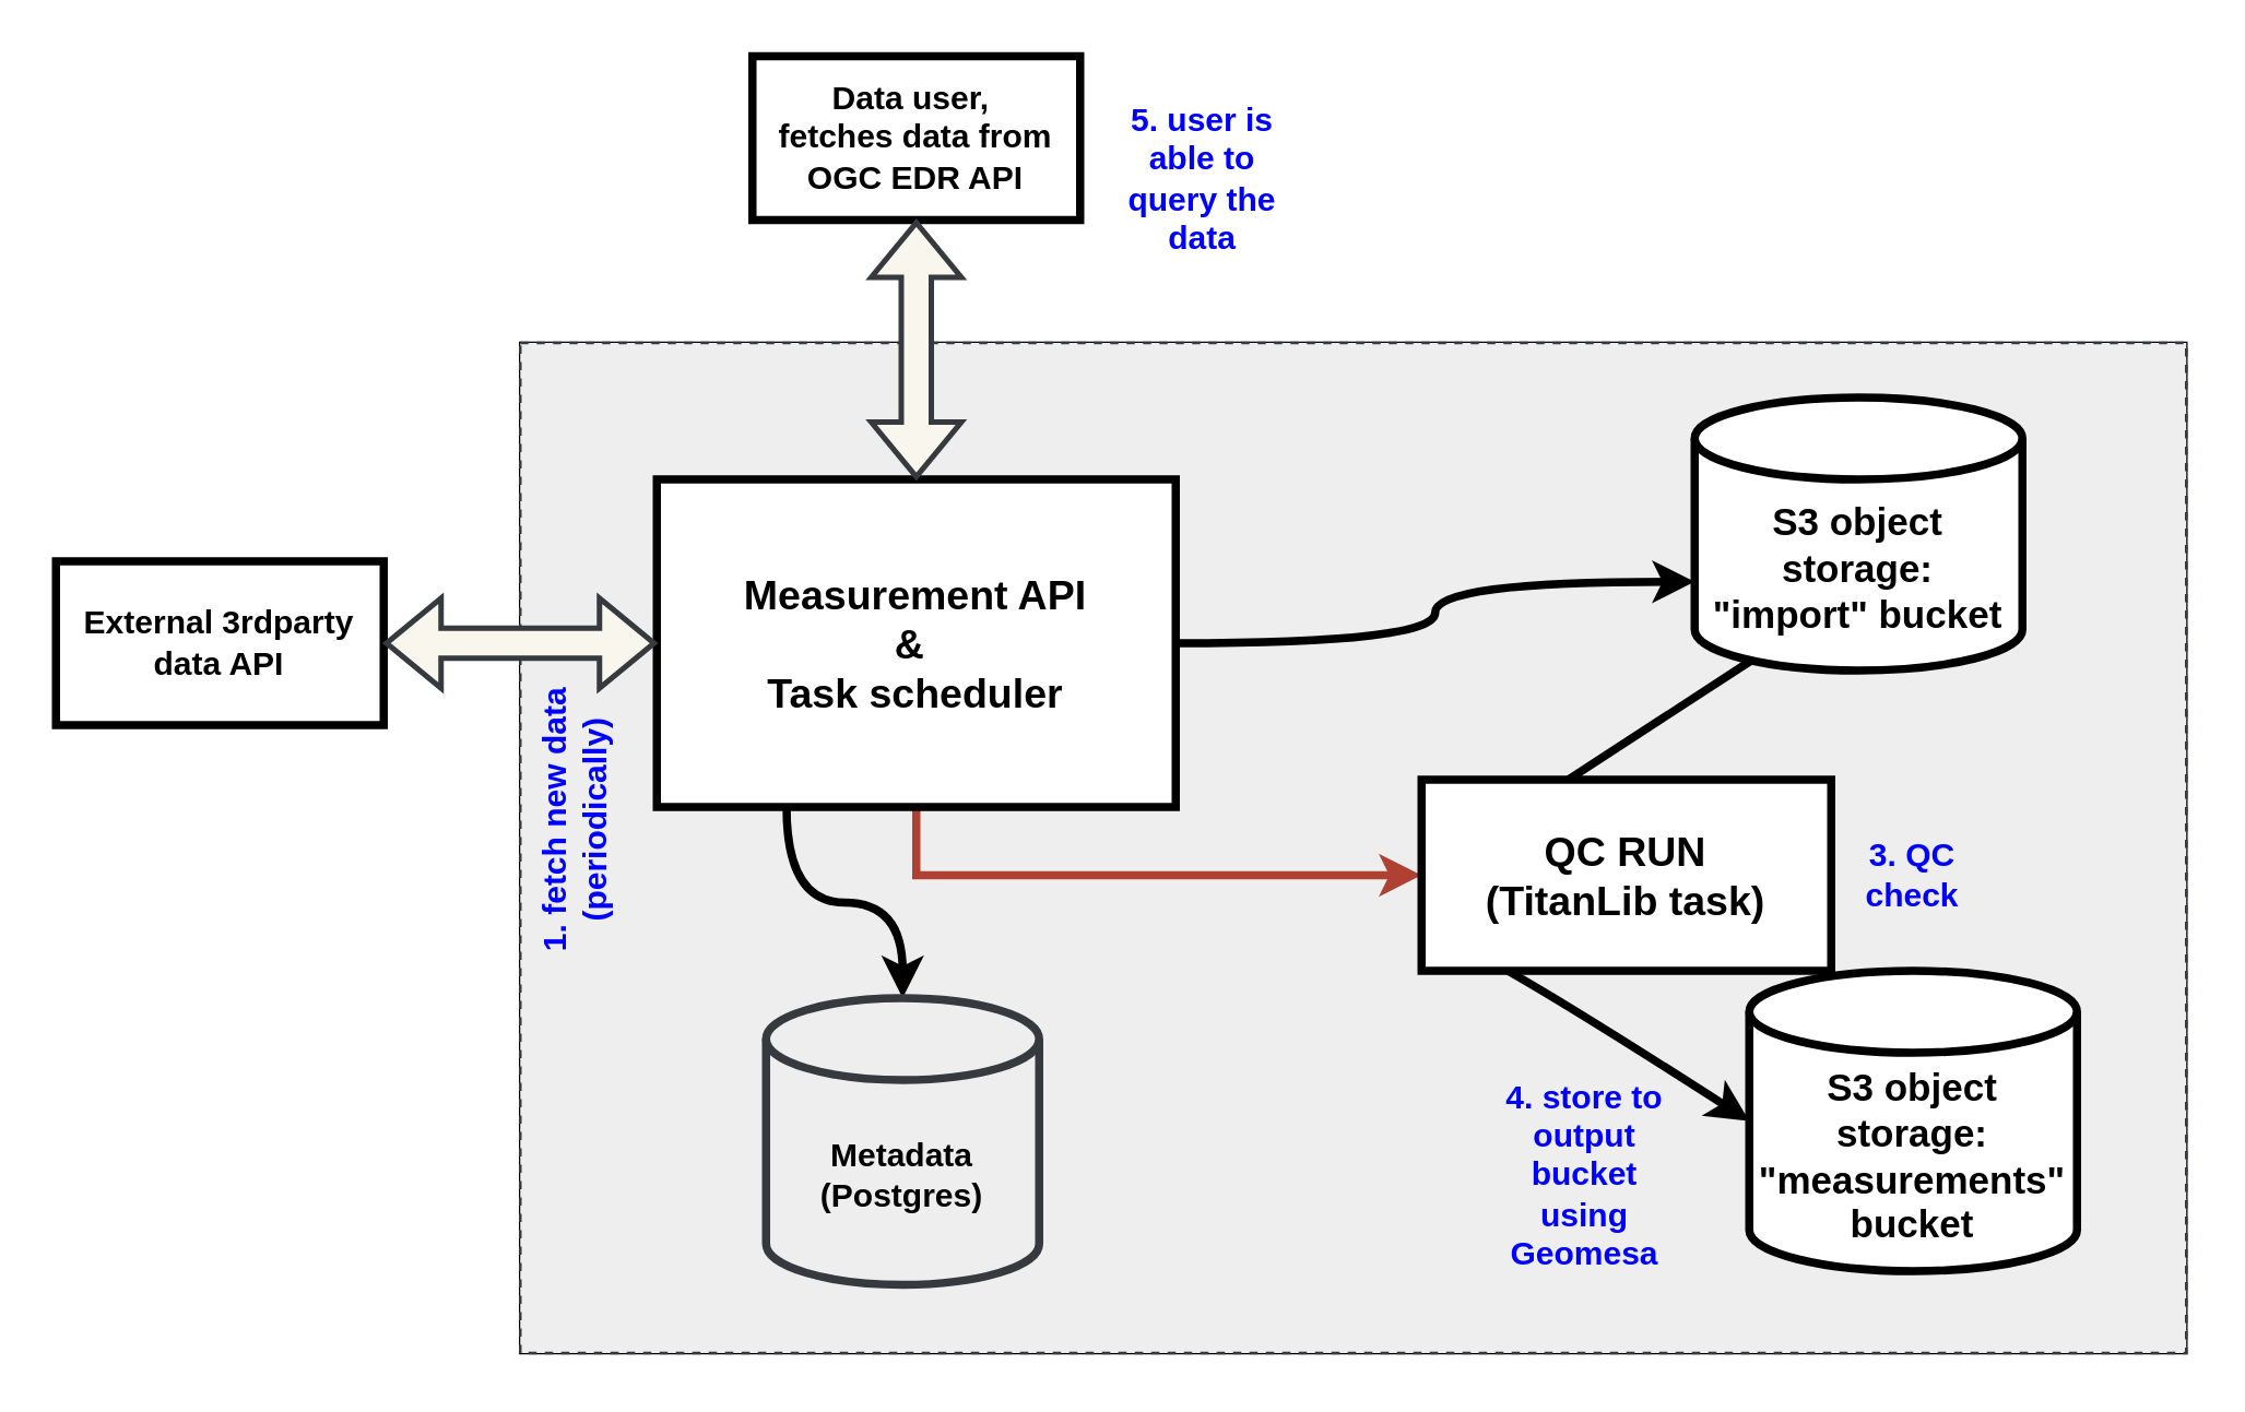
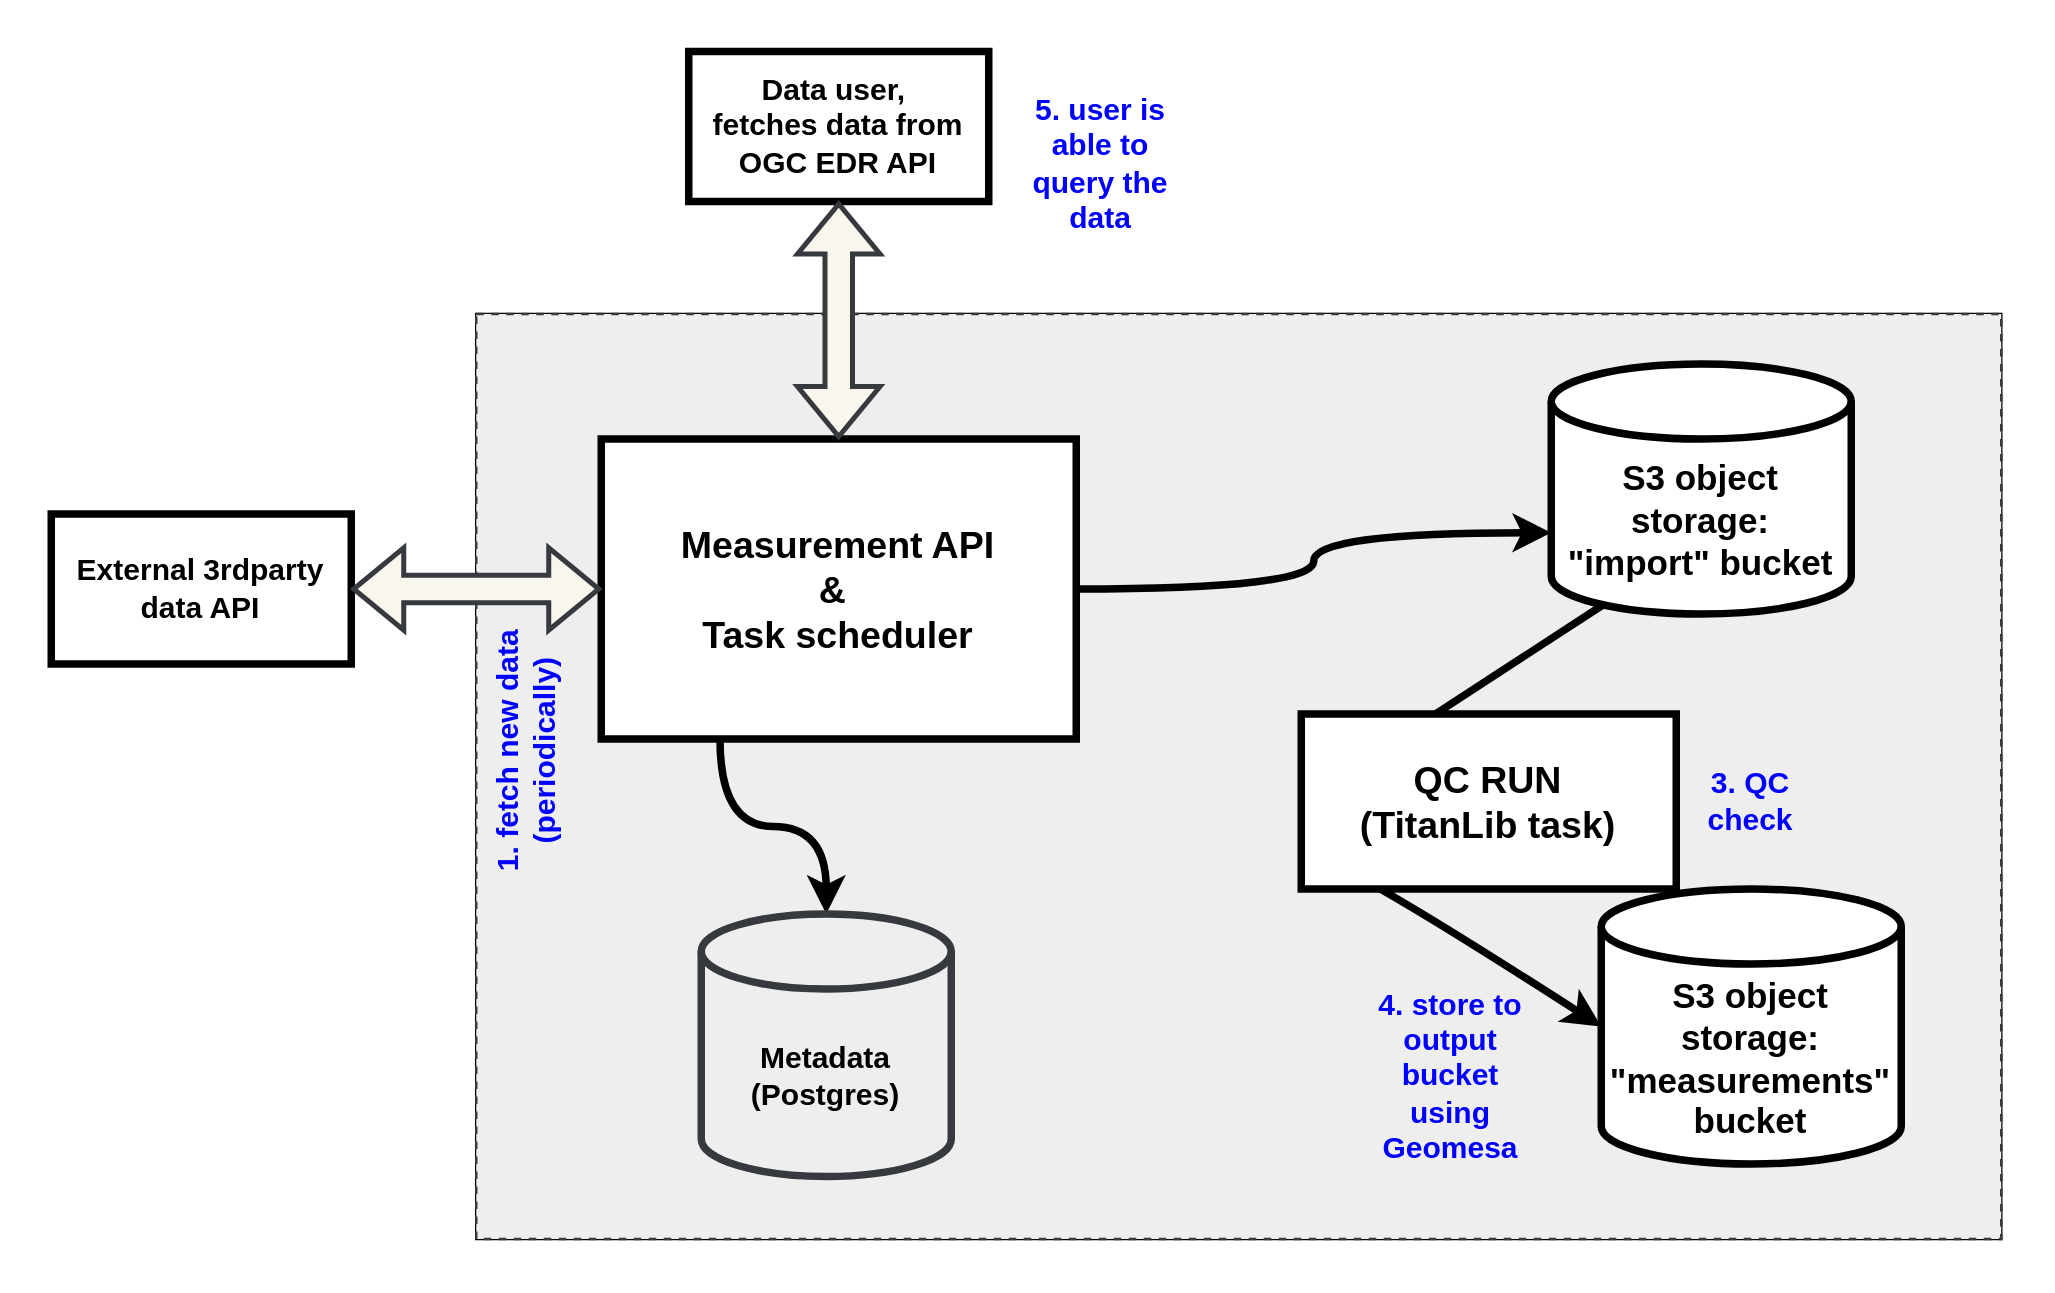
  <mxCell id="0" />
  <mxCell id="1" parent="0" />
  <mxCell id="2" value="" style="rounded=0;whiteSpace=wrap;html=1;fillColor=none;" vertex="1" parent="1"><mxGeometry x="190" y="125" width="610" height="370" as="geometry" /></mxCell>
  <mxCell id="3" value="" style="rounded=0;whiteSpace=wrap;html=1;fillColor=#eeeeee;dashed=1;strokeColor=#36393d;" vertex="1" parent="1"><mxGeometry x="190" y="125" width="610" height="370" as="geometry" /></mxCell>
  <mxCell id="4" value="&lt;b style=&quot;font-size: 14px;&quot;&gt;S3 object storage:&lt;br&gt;&quot;measurements&quot; bucket&lt;/b&gt;" style="shape=cylinder3;whiteSpace=wrap;html=1;boundedLbl=1;backgroundOutline=1;size=15;strokeWidth=3;" vertex="1" parent="1"><mxGeometry x="640" y="355" width="120" height="110" as="geometry" /></mxCell>
  <mxCell id="5" value="&lt;b style=&quot;font-size: 14px;&quot;&gt;S3 object storage:&lt;br&gt;&quot;import&quot; bucket&lt;/b&gt;" style="shape=cylinder3;whiteSpace=wrap;html=1;boundedLbl=1;backgroundOutline=1;size=15;strokeWidth=3;" vertex="1" parent="1"><mxGeometry x="620" y="145" width="120" height="100" as="geometry" /></mxCell>
  <mxCell id="6" style="edgeStyle=orthogonalEdgeStyle;rounded=0;orthogonalLoop=1;jettySize=auto;html=1;exitX=1;exitY=0.5;exitDx=0;exitDy=0;entryX=0;entryY=0;entryDx=0;entryDy=67.5;entryPerimeter=0;strokeWidth=3;curved=1;" edge="1" parent="1" source="9" target="5"><mxGeometry relative="1" as="geometry" /></mxCell>
  <mxCell id="7" style="edgeStyle=orthogonalEdgeStyle;rounded=0;orthogonalLoop=1;jettySize=auto;html=1;exitX=0.25;exitY=1;exitDx=0;exitDy=0;entryX=0.5;entryY=0;entryDx=0;entryDy=0;entryPerimeter=0;curved=1;strokeWidth=3;fillColor=#b0e3e6;strokeColor=#000000;" edge="1" parent="1" source="9" target="12"><mxGeometry relative="1" as="geometry" /></mxCell>
- <mxCell id="8" style="edgeStyle=orthogonalEdgeStyle;rounded=0;orthogonalLoop=1;jettySize=auto;html=1;exitX=0.5;exitY=1;exitDx=0;exitDy=0;strokeWidth=3;fillColor=#fad9d5;strokeColor=#ae4132;" edge="1" parent="1" source="9" target="18"><mxGeometry relative="1" as="geometry" /></mxCell>
  <mxCell id="9" value="&lt;b&gt;&lt;font style=&quot;font-size: 15px;&quot;&gt;Measurement API &lt;br&gt;&amp;amp;&amp;nbsp;&lt;br&gt;Task scheduler&lt;br&gt;&lt;/font&gt;&lt;/b&gt;" style="rounded=0;whiteSpace=wrap;html=1;strokeWidth=3;" vertex="1" parent="1"><mxGeometry x="240" y="175" width="190" height="120" as="geometry" /></mxCell>
  <mxCell id="10" value="External 3rdparty data API" style="rounded=0;whiteSpace=wrap;html=1;strokeWidth=3;fontStyle=1" vertex="1" parent="1"><mxGeometry x="20" y="205" width="120" height="60" as="geometry" /></mxCell>
  <mxCell id="11" value="" style="shape=flexArrow;endArrow=classic;startArrow=classic;html=1;rounded=0;entryX=0.5;entryY=1;entryDx=0;entryDy=0;width=0;startSize=5.33;endSize=5.33;" edge="1" parent="1" source="23" target="10"><mxGeometry width="100" height="100" relative="1" as="geometry"><mxPoint x="240" y="155" as="sourcePoint" /><mxPoint x="310" y="35" as="targetPoint" /></mxGeometry></mxCell>
  <mxCell id="12" value="&lt;b&gt;Metadata&lt;br&gt;(Postgres)&lt;br&gt;&lt;/b&gt;" style="shape=cylinder3;whiteSpace=wrap;html=1;boundedLbl=1;backgroundOutline=1;size=15;strokeWidth=3;fillColor=#eeeeee;strokeColor=#36393d;" vertex="1" parent="1"><mxGeometry x="280" y="365" width="100" height="105" as="geometry" /></mxCell>
  <mxCell id="13" value="" style="curved=1;endArrow=classic;html=1;rounded=0;exitX=0.177;exitY=0.96;exitDx=0;exitDy=0;exitPerimeter=0;entryX=0;entryY=0.5;entryDx=0;entryDy=0;strokeWidth=3;entryPerimeter=0;" edge="1" parent="1" source="18" target="4"><mxGeometry width="50" height="50" relative="1" as="geometry"><mxPoint x="570" y="285" as="sourcePoint" /><mxPoint x="610" y="345" as="targetPoint" /><Array as="points"><mxPoint x="570" y="365" /></Array></mxGeometry></mxCell>
  <mxCell id="14" value="" style="shape=flexArrow;endArrow=classic;startArrow=classic;html=1;rounded=0;exitX=1;exitY=0.5;exitDx=0;exitDy=0;fillColor=#f9f7ed;strokeColor=#36393d;strokeWidth=2;" edge="1" parent="1" source="10" target="9"><mxGeometry width="100" height="100" relative="1" as="geometry"><mxPoint x="160" y="235" as="sourcePoint" /><mxPoint x="260" y="135" as="targetPoint" /></mxGeometry></mxCell>
  <mxCell id="15" value="Data user,&amp;nbsp;&lt;br&gt;fetches data from OGC EDR API" style="rounded=0;whiteSpace=wrap;html=1;strokeWidth=3;fontStyle=1" vertex="1" parent="1"><mxGeometry x="275" y="20" width="120" height="60" as="geometry" /></mxCell>
  <mxCell id="16" value="" style="shape=flexArrow;endArrow=classic;startArrow=classic;html=1;rounded=0;exitX=0.5;exitY=1;exitDx=0;exitDy=0;fillColor=#f9f7ed;strokeColor=#36393d;strokeWidth=2;" edge="1" parent="1" source="15" target="9"><mxGeometry width="100" height="100" relative="1" as="geometry"><mxPoint x="170" y="245" as="sourcePoint" /><mxPoint x="250" y="245" as="targetPoint" /></mxGeometry></mxCell>
  <mxCell id="17" value="" style="curved=1;endArrow=classic;html=1;rounded=0;exitX=0.177;exitY=0.96;exitDx=0;exitDy=0;exitPerimeter=0;entryX=0;entryY=0.5;entryDx=0;entryDy=0;strokeWidth=3;entryPerimeter=0;" edge="1" parent="1" source="5" target="18"><mxGeometry width="50" height="50" relative="1" as="geometry"><mxPoint x="621" y="271" as="sourcePoint" /><mxPoint x="640" y="410" as="targetPoint" /><Array as="points" /></mxGeometry></mxCell>
  <mxCell id="18" value="&lt;b&gt;&lt;font style=&quot;font-size: 15px;&quot;&gt;QC RUN&lt;br&gt;(TitanLib task)&lt;br&gt;&lt;/font&gt;&lt;/b&gt;" style="rounded=0;whiteSpace=wrap;html=1;strokeWidth=3;" vertex="1" parent="1"><mxGeometry x="520" y="285" width="150" height="70" as="geometry" /></mxCell>
  <mxCell id="19" value="&lt;b&gt;&lt;font color=&quot;#0000ff&quot;&gt;4. store to output bucket using Geomesa&lt;/font&gt;&lt;/b&gt;" style="text;html=1;strokeColor=none;fillColor=none;align=center;verticalAlign=middle;whiteSpace=wrap;rounded=0;" vertex="1" parent="1"><mxGeometry x="550" y="395" width="60" height="70" as="geometry" /></mxCell>
  <mxCell id="20" value="&lt;b&gt;&lt;font color=&quot;#0000ff&quot;&gt;3. QC check&lt;/font&gt;&lt;/b&gt;" style="text;html=1;strokeColor=none;fillColor=none;align=center;verticalAlign=middle;whiteSpace=wrap;rounded=0;" vertex="1" parent="1"><mxGeometry x="670" y="305" width="60" height="30" as="geometry" /></mxCell>
  <mxCell id="21" value="&lt;b&gt;&lt;font color=&quot;#0000ff&quot;&gt;5. user is able to query the data&lt;/font&gt;&lt;/b&gt;" style="text;html=1;strokeColor=none;fillColor=none;align=center;verticalAlign=middle;whiteSpace=wrap;rounded=0;" vertex="1" parent="1"><mxGeometry x="410" y="50" width="60" height="30" as="geometry" /></mxCell>
  <mxCell id="22" value="" style="shape=flexArrow;endArrow=classic;startArrow=classic;html=1;rounded=0;entryX=0.5;entryY=1;entryDx=0;entryDy=0;width=0;startSize=5.33;endSize=5.33;" edge="1" parent="1" target="23"><mxGeometry width="100" height="100" relative="1" as="geometry"><mxPoint x="240" y="155" as="sourcePoint" /><mxPoint x="80" y="265" as="targetPoint" /></mxGeometry></mxCell>
  <mxCell id="23" value="&lt;b&gt;&lt;font color=&quot;#0000ff&quot;&gt;1. fetch new data (periodically)&lt;/font&gt;&lt;/b&gt;" style="text;html=1;strokeColor=none;fillColor=none;align=center;verticalAlign=middle;whiteSpace=wrap;rounded=0;rotation=-90;" vertex="1" parent="1"><mxGeometry x="160" y="285" width="100" height="30" as="geometry" /></mxCell>
